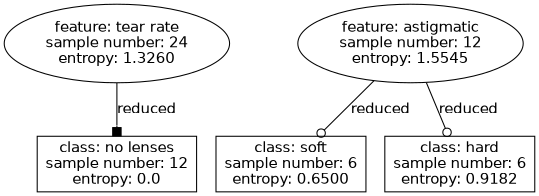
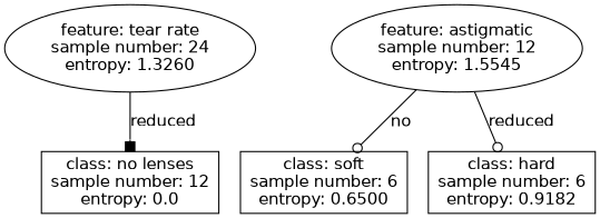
  digraph {
    fontname="DejaVu Sans"
    node [fontname="DejaVu Sans" shape=box]
    edge [arrowhead=odot fontname="DejaVu Sans"]
    n1 [label="feature: tear rate\nsample number: 24\nentropy: 1.3260" shape=""]
    n2 [label="class: no lenses\nsample number: 12\nentropy: 0.0"]
    n3 [label="feature: astigmatic\nsample number: 12\nentropy: 1.5545" shape=""]
    n4 [label="class: soft\nsample number: 6\nentropy: 0.6500"]
    n5 [label="class: hard\nsample number: 6\nentropy: 0.9182"]
    n1 -> n2 [arrowhead=box label=reduced]
-   n3 -> n4 [label=reduced]
+   n3 -> n4 [label=no]
    n3 -> n5 [label=reduced]
  }
